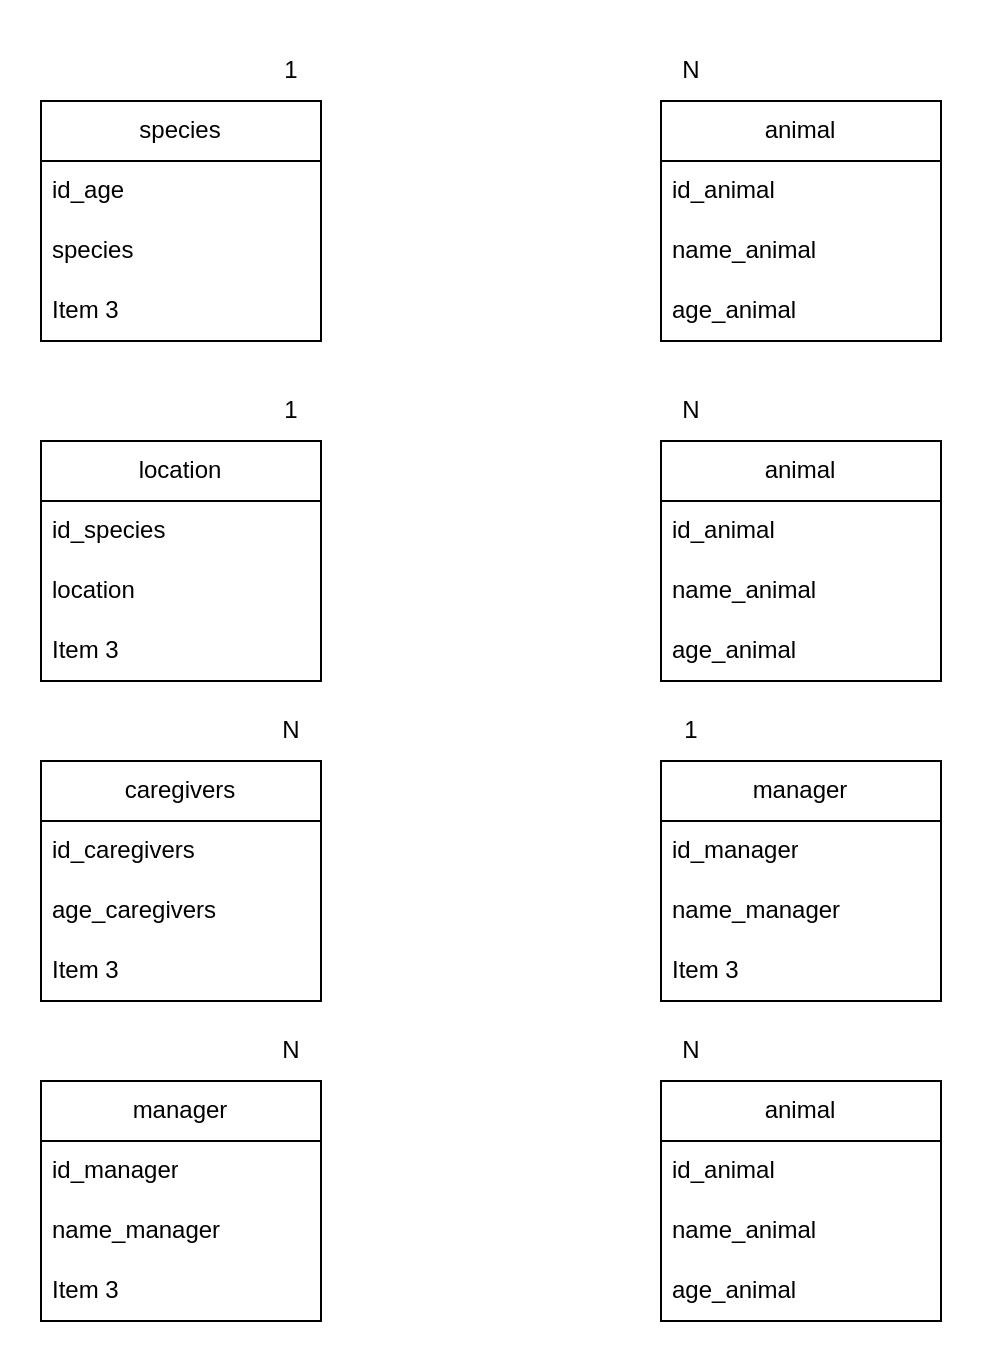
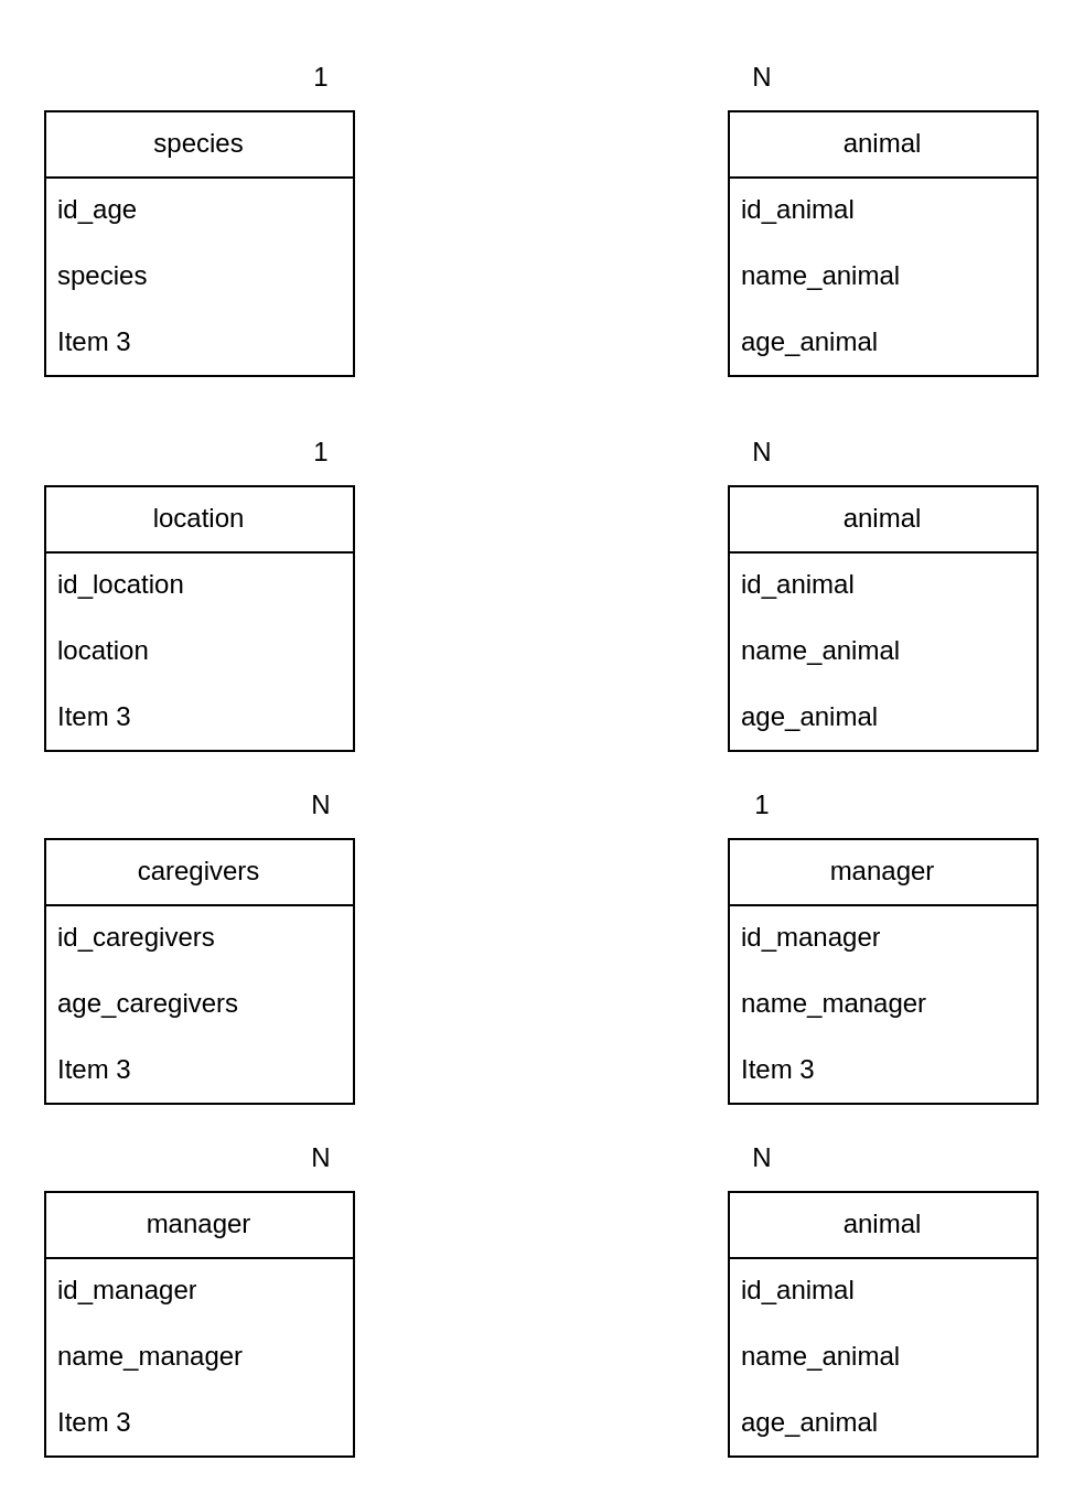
  <mxCell id="0" />
  <mxCell id="1" parent="0" />
  <mxCell id="2" value="animal" style="swimlane;fontStyle=0;childLayout=stackLayout;horizontal=1;startSize=30;horizontalStack=0;resizeParent=1;resizeParentMax=0;resizeLast=0;collapsible=1;marginBottom=0;whiteSpace=wrap;html=1;" vertex="1" parent="1"><mxGeometry x="330" y="50" width="140" height="120" as="geometry" /></mxCell>
  <mxCell id="3" value="id_animal" style="text;strokeColor=none;fillColor=none;align=left;verticalAlign=middle;spacingLeft=4;spacingRight=4;overflow=hidden;points=[[0,0.5],[1,0.5]];portConstraint=eastwest;rotatable=0;whiteSpace=wrap;html=1;" vertex="1" parent="2"><mxGeometry y="30" width="140" height="30" as="geometry" /></mxCell>
  <mxCell id="4" value="name_animal" style="text;strokeColor=none;fillColor=none;align=left;verticalAlign=middle;spacingLeft=4;spacingRight=4;overflow=hidden;points=[[0,0.5],[1,0.5]];portConstraint=eastwest;rotatable=0;whiteSpace=wrap;html=1;" vertex="1" parent="2"><mxGeometry y="60" width="140" height="30" as="geometry" /></mxCell>
  <mxCell id="5" value="age_animal" style="text;strokeColor=none;fillColor=none;align=left;verticalAlign=middle;spacingLeft=4;spacingRight=4;overflow=hidden;points=[[0,0.5],[1,0.5]];portConstraint=eastwest;rotatable=0;whiteSpace=wrap;html=1;" vertex="1" parent="2"><mxGeometry y="90" width="140" height="30" as="geometry" /></mxCell>
  <mxCell id="6" value="species" style="swimlane;fontStyle=0;childLayout=stackLayout;horizontal=1;startSize=30;horizontalStack=0;resizeParent=1;resizeParentMax=0;resizeLast=0;collapsible=1;marginBottom=0;whiteSpace=wrap;html=1;" vertex="1" parent="1"><mxGeometry x="20" y="50" width="140" height="120" as="geometry" /></mxCell>
  <mxCell id="7" value="id_age" style="text;strokeColor=none;fillColor=none;align=left;verticalAlign=middle;spacingLeft=4;spacingRight=4;overflow=hidden;points=[[0,0.5],[1,0.5]];portConstraint=eastwest;rotatable=0;whiteSpace=wrap;html=1;" vertex="1" parent="6"><mxGeometry y="30" width="140" height="30" as="geometry" /></mxCell>
  <mxCell id="8" value="species" style="text;strokeColor=none;fillColor=none;align=left;verticalAlign=middle;spacingLeft=4;spacingRight=4;overflow=hidden;points=[[0,0.5],[1,0.5]];portConstraint=eastwest;rotatable=0;whiteSpace=wrap;html=1;" vertex="1" parent="6"><mxGeometry y="60" width="140" height="30" as="geometry" /></mxCell>
  <mxCell id="9" value="Item 3" style="text;strokeColor=none;fillColor=none;align=left;verticalAlign=middle;spacingLeft=4;spacingRight=4;overflow=hidden;points=[[0,0.5],[1,0.5]];portConstraint=eastwest;rotatable=0;whiteSpace=wrap;html=1;" vertex="1" parent="6"><mxGeometry y="90" width="140" height="30" as="geometry" /></mxCell>
  <mxCell id="10" value="location" style="swimlane;fontStyle=0;childLayout=stackLayout;horizontal=1;startSize=30;horizontalStack=0;resizeParent=1;resizeParentMax=0;resizeLast=0;collapsible=1;marginBottom=0;whiteSpace=wrap;html=1;" vertex="1" parent="1"><mxGeometry x="20" y="220" width="140" height="120" as="geometry" /></mxCell>
- <mxCell id="11" value="id_species" style="text;strokeColor=none;fillColor=none;align=left;verticalAlign=middle;spacingLeft=4;spacingRight=4;overflow=hidden;points=[[0,0.5],[1,0.5]];portConstraint=eastwest;rotatable=0;whiteSpace=wrap;html=1;" vertex="1" parent="10"><mxGeometry y="30" width="140" height="30" as="geometry" /></mxCell>
+ <mxCell id="11" value="id_location" style="text;strokeColor=none;fillColor=none;align=left;verticalAlign=middle;spacingLeft=4;spacingRight=4;overflow=hidden;points=[[0,0.5],[1,0.5]];portConstraint=eastwest;rotatable=0;whiteSpace=wrap;html=1;" vertex="1" parent="10"><mxGeometry y="30" width="140" height="30" as="geometry" /></mxCell>
  <mxCell id="12" value="location" style="text;strokeColor=none;fillColor=none;align=left;verticalAlign=middle;spacingLeft=4;spacingRight=4;overflow=hidden;points=[[0,0.5],[1,0.5]];portConstraint=eastwest;rotatable=0;whiteSpace=wrap;html=1;" vertex="1" parent="10"><mxGeometry y="60" width="140" height="30" as="geometry" /></mxCell>
  <mxCell id="13" value="Item 3" style="text;strokeColor=none;fillColor=none;align=left;verticalAlign=middle;spacingLeft=4;spacingRight=4;overflow=hidden;points=[[0,0.5],[1,0.5]];portConstraint=eastwest;rotatable=0;whiteSpace=wrap;html=1;" vertex="1" parent="10"><mxGeometry y="90" width="140" height="30" as="geometry" /></mxCell>
  <mxCell id="14" value="caregivers" style="swimlane;fontStyle=0;childLayout=stackLayout;horizontal=1;startSize=30;horizontalStack=0;resizeParent=1;resizeParentMax=0;resizeLast=0;collapsible=1;marginBottom=0;whiteSpace=wrap;html=1;" vertex="1" parent="1"><mxGeometry x="20" y="380" width="140" height="120" as="geometry" /></mxCell>
  <mxCell id="15" value="id_caregivers" style="text;strokeColor=none;fillColor=none;align=left;verticalAlign=middle;spacingLeft=4;spacingRight=4;overflow=hidden;points=[[0,0.5],[1,0.5]];portConstraint=eastwest;rotatable=0;whiteSpace=wrap;html=1;" vertex="1" parent="14"><mxGeometry y="30" width="140" height="30" as="geometry" /></mxCell>
  <mxCell id="16" value="age_caregivers" style="text;strokeColor=none;fillColor=none;align=left;verticalAlign=middle;spacingLeft=4;spacingRight=4;overflow=hidden;points=[[0,0.5],[1,0.5]];portConstraint=eastwest;rotatable=0;whiteSpace=wrap;html=1;" vertex="1" parent="14"><mxGeometry y="60" width="140" height="30" as="geometry" /></mxCell>
  <mxCell id="17" value="Item 3" style="text;strokeColor=none;fillColor=none;align=left;verticalAlign=middle;spacingLeft=4;spacingRight=4;overflow=hidden;points=[[0,0.5],[1,0.5]];portConstraint=eastwest;rotatable=0;whiteSpace=wrap;html=1;" vertex="1" parent="14"><mxGeometry y="90" width="140" height="30" as="geometry" /></mxCell>
  <mxCell id="18" value="manager" style="swimlane;fontStyle=0;childLayout=stackLayout;horizontal=1;startSize=30;horizontalStack=0;resizeParent=1;resizeParentMax=0;resizeLast=0;collapsible=1;marginBottom=0;whiteSpace=wrap;html=1;" vertex="1" parent="1"><mxGeometry x="20" y="540" width="140" height="120" as="geometry" /></mxCell>
  <mxCell id="19" value="id_manager" style="text;strokeColor=none;fillColor=none;align=left;verticalAlign=middle;spacingLeft=4;spacingRight=4;overflow=hidden;points=[[0,0.5],[1,0.5]];portConstraint=eastwest;rotatable=0;whiteSpace=wrap;html=1;" vertex="1" parent="18"><mxGeometry y="30" width="140" height="30" as="geometry" /></mxCell>
  <mxCell id="20" value="name_manager" style="text;strokeColor=none;fillColor=none;align=left;verticalAlign=middle;spacingLeft=4;spacingRight=4;overflow=hidden;points=[[0,0.5],[1,0.5]];portConstraint=eastwest;rotatable=0;whiteSpace=wrap;html=1;" vertex="1" parent="18"><mxGeometry y="60" width="140" height="30" as="geometry" /></mxCell>
  <mxCell id="21" value="Item 3" style="text;strokeColor=none;fillColor=none;align=left;verticalAlign=middle;spacingLeft=4;spacingRight=4;overflow=hidden;points=[[0,0.5],[1,0.5]];portConstraint=eastwest;rotatable=0;whiteSpace=wrap;html=1;" vertex="1" parent="18"><mxGeometry y="90" width="140" height="30" as="geometry" /></mxCell>
  <mxCell id="22" value="N" style="text;html=1;align=center;verticalAlign=middle;resizable=0;points=[];autosize=1;strokeColor=none;fillColor=none;" vertex="1" parent="1"><mxGeometry x="330" y="20" width="30" height="30" as="geometry" /></mxCell>
  <mxCell id="23" value="1" style="text;html=1;align=center;verticalAlign=middle;resizable=0;points=[];autosize=1;strokeColor=none;fillColor=none;" vertex="1" parent="1"><mxGeometry x="130" y="20" width="30" height="30" as="geometry" /></mxCell>
  <mxCell id="24" value="animal" style="swimlane;fontStyle=0;childLayout=stackLayout;horizontal=1;startSize=30;horizontalStack=0;resizeParent=1;resizeParentMax=0;resizeLast=0;collapsible=1;marginBottom=0;whiteSpace=wrap;html=1;" vertex="1" parent="1"><mxGeometry x="330" y="220" width="140" height="120" as="geometry" /></mxCell>
  <mxCell id="25" value="id_animal" style="text;strokeColor=none;fillColor=none;align=left;verticalAlign=middle;spacingLeft=4;spacingRight=4;overflow=hidden;points=[[0,0.5],[1,0.5]];portConstraint=eastwest;rotatable=0;whiteSpace=wrap;html=1;" vertex="1" parent="24"><mxGeometry y="30" width="140" height="30" as="geometry" /></mxCell>
  <mxCell id="26" value="name_animal" style="text;strokeColor=none;fillColor=none;align=left;verticalAlign=middle;spacingLeft=4;spacingRight=4;overflow=hidden;points=[[0,0.5],[1,0.5]];portConstraint=eastwest;rotatable=0;whiteSpace=wrap;html=1;" vertex="1" parent="24"><mxGeometry y="60" width="140" height="30" as="geometry" /></mxCell>
  <mxCell id="27" value="age_animal" style="text;strokeColor=none;fillColor=none;align=left;verticalAlign=middle;spacingLeft=4;spacingRight=4;overflow=hidden;points=[[0,0.5],[1,0.5]];portConstraint=eastwest;rotatable=0;whiteSpace=wrap;html=1;" vertex="1" parent="24"><mxGeometry y="90" width="140" height="30" as="geometry" /></mxCell>
  <mxCell id="28" value="N" style="text;html=1;align=center;verticalAlign=middle;resizable=0;points=[];autosize=1;strokeColor=none;fillColor=none;" vertex="1" parent="1"><mxGeometry x="330" y="190" width="30" height="30" as="geometry" /></mxCell>
  <mxCell id="29" value="1" style="text;html=1;align=center;verticalAlign=middle;resizable=0;points=[];autosize=1;strokeColor=none;fillColor=none;" vertex="1" parent="1"><mxGeometry x="130" y="190" width="30" height="30" as="geometry" /></mxCell>
  <mxCell id="30" value="animal" style="swimlane;fontStyle=0;childLayout=stackLayout;horizontal=1;startSize=30;horizontalStack=0;resizeParent=1;resizeParentMax=0;resizeLast=0;collapsible=1;marginBottom=0;whiteSpace=wrap;html=1;" vertex="1" parent="1"><mxGeometry x="330" y="540" width="140" height="120" as="geometry" /></mxCell>
  <mxCell id="31" value="id_animal" style="text;strokeColor=none;fillColor=none;align=left;verticalAlign=middle;spacingLeft=4;spacingRight=4;overflow=hidden;points=[[0,0.5],[1,0.5]];portConstraint=eastwest;rotatable=0;whiteSpace=wrap;html=1;" vertex="1" parent="30"><mxGeometry y="30" width="140" height="30" as="geometry" /></mxCell>
  <mxCell id="32" value="name_animal" style="text;strokeColor=none;fillColor=none;align=left;verticalAlign=middle;spacingLeft=4;spacingRight=4;overflow=hidden;points=[[0,0.5],[1,0.5]];portConstraint=eastwest;rotatable=0;whiteSpace=wrap;html=1;" vertex="1" parent="30"><mxGeometry y="60" width="140" height="30" as="geometry" /></mxCell>
  <mxCell id="33" value="age_animal" style="text;strokeColor=none;fillColor=none;align=left;verticalAlign=middle;spacingLeft=4;spacingRight=4;overflow=hidden;points=[[0,0.5],[1,0.5]];portConstraint=eastwest;rotatable=0;whiteSpace=wrap;html=1;" vertex="1" parent="30"><mxGeometry y="90" width="140" height="30" as="geometry" /></mxCell>
  <mxCell id="34" value="N" style="text;html=1;align=center;verticalAlign=middle;resizable=0;points=[];autosize=1;strokeColor=none;fillColor=none;" vertex="1" parent="1"><mxGeometry x="130" y="510" width="30" height="30" as="geometry" /></mxCell>
  <mxCell id="35" value="N" style="text;html=1;align=center;verticalAlign=middle;resizable=0;points=[];autosize=1;strokeColor=none;fillColor=none;" vertex="1" parent="1"><mxGeometry x="330" y="510" width="30" height="30" as="geometry" /></mxCell>
  <mxCell id="36" value="manager" style="swimlane;fontStyle=0;childLayout=stackLayout;horizontal=1;startSize=30;horizontalStack=0;resizeParent=1;resizeParentMax=0;resizeLast=0;collapsible=1;marginBottom=0;whiteSpace=wrap;html=1;" vertex="1" parent="1"><mxGeometry x="330" y="380" width="140" height="120" as="geometry" /></mxCell>
  <mxCell id="37" value="id_manager" style="text;strokeColor=none;fillColor=none;align=left;verticalAlign=middle;spacingLeft=4;spacingRight=4;overflow=hidden;points=[[0,0.5],[1,0.5]];portConstraint=eastwest;rotatable=0;whiteSpace=wrap;html=1;" vertex="1" parent="36"><mxGeometry y="30" width="140" height="30" as="geometry" /></mxCell>
  <mxCell id="38" value="name_manager" style="text;strokeColor=none;fillColor=none;align=left;verticalAlign=middle;spacingLeft=4;spacingRight=4;overflow=hidden;points=[[0,0.5],[1,0.5]];portConstraint=eastwest;rotatable=0;whiteSpace=wrap;html=1;" vertex="1" parent="36"><mxGeometry y="60" width="140" height="30" as="geometry" /></mxCell>
  <mxCell id="39" value="Item 3" style="text;strokeColor=none;fillColor=none;align=left;verticalAlign=middle;spacingLeft=4;spacingRight=4;overflow=hidden;points=[[0,0.5],[1,0.5]];portConstraint=eastwest;rotatable=0;whiteSpace=wrap;html=1;" vertex="1" parent="36"><mxGeometry y="90" width="140" height="30" as="geometry" /></mxCell>
  <mxCell id="40" value="1" style="text;html=1;align=center;verticalAlign=middle;resizable=0;points=[];autosize=1;strokeColor=none;fillColor=none;" vertex="1" parent="1"><mxGeometry x="330" y="350" width="30" height="30" as="geometry" /></mxCell>
  <mxCell id="41" value="N" style="text;html=1;align=center;verticalAlign=middle;resizable=0;points=[];autosize=1;strokeColor=none;fillColor=none;" vertex="1" parent="1"><mxGeometry x="130" y="350" width="30" height="30" as="geometry" /></mxCell>
